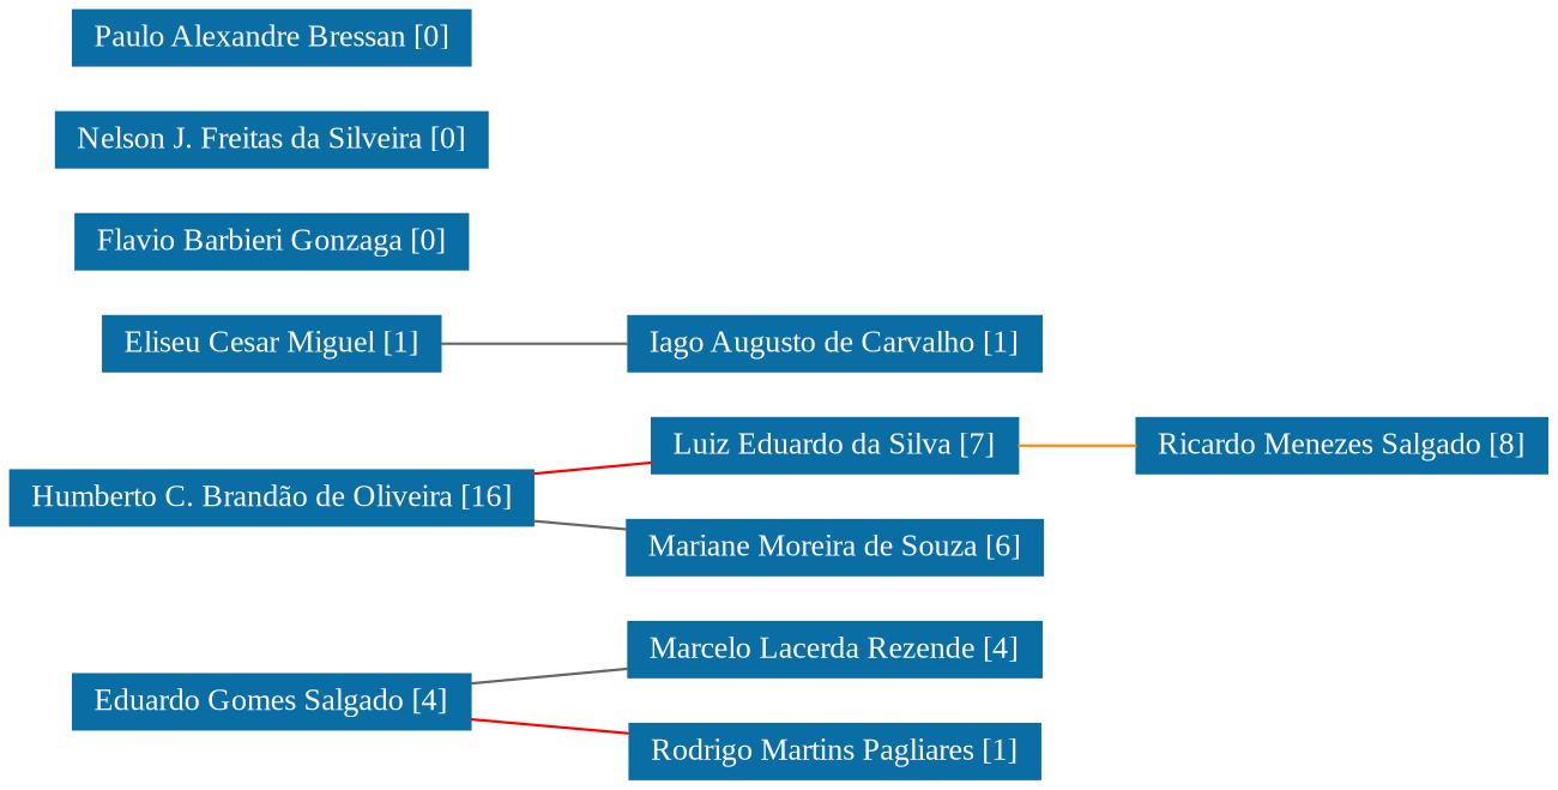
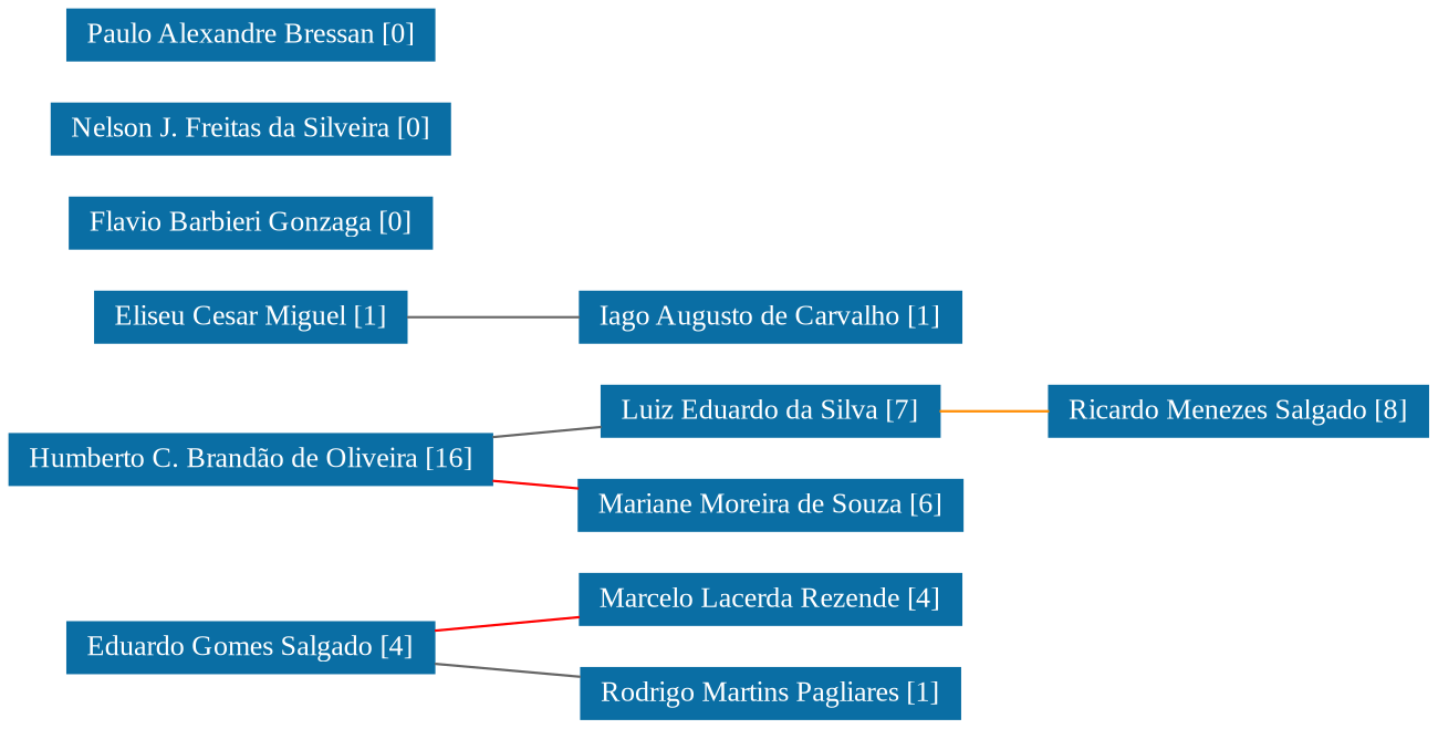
  strict graph {
    fontname="Liberation Serif"
    rankdir=LR
    node [color="#0A6EA4" fontcolor="#FFFFFF" fontname="Liberation Serif" fontsize=12 shape=rectangle style=filled]
    edge [color=gray40 fontname="Liberation Serif"]
    n1 [height=0.29167 label="Eduardo Gomes Salgado [4]" width=2.1111]
    n2 [height=0.29167 label="Marcelo Lacerda Rezende [4]" width=2.1944]
    n3 [height=0.29167 label="Rodrigo Martins Pagliares [1]" width=2.1806]
    n4 [height=0.29167 label="Ricardo Menezes Salgado [8]" width=2.1806]
    n5 [height=0.29167 label="Eliseu Cesar Miguel [1]" width=1.7917]
    n6 [height=0.29167 label="Iago Augusto de Carvalho [1]" width=2.1944]
    n7 [height=0.29167 label="Flavio Barbieri Gonzaga [0]" width=2.0833]
    n8 [height=0.29167 label="Humberto C. Brandão de Oliveira [16]" width=2.7778]
    n9 [height=0.29167 label="Luiz Eduardo da Silva [7]" width=1.9444]
    n10 [height=0.29167 label="Mariane Moreira de Souza [6]" width=2.2083]
    n11 [height=0.29167 label="Nelson J. Freitas da Silveira [0]" width=2.2917]
    n12 [height=0.29167 label="Paulo Alexandre Bressan [0]" width=2.1111]
-   n1 -- n2
-   n1 -- n3 [color=red]
+   n1 -- n2 [color=red]
+   n1 -- n3
    n5 -- n6
-   n8 -- n9 [color=red]
-   n8 -- n10
+   n8 -- n9
+   n8 -- n10 [color=red]
    n9 -- n4 [color=darkorange]
  }
